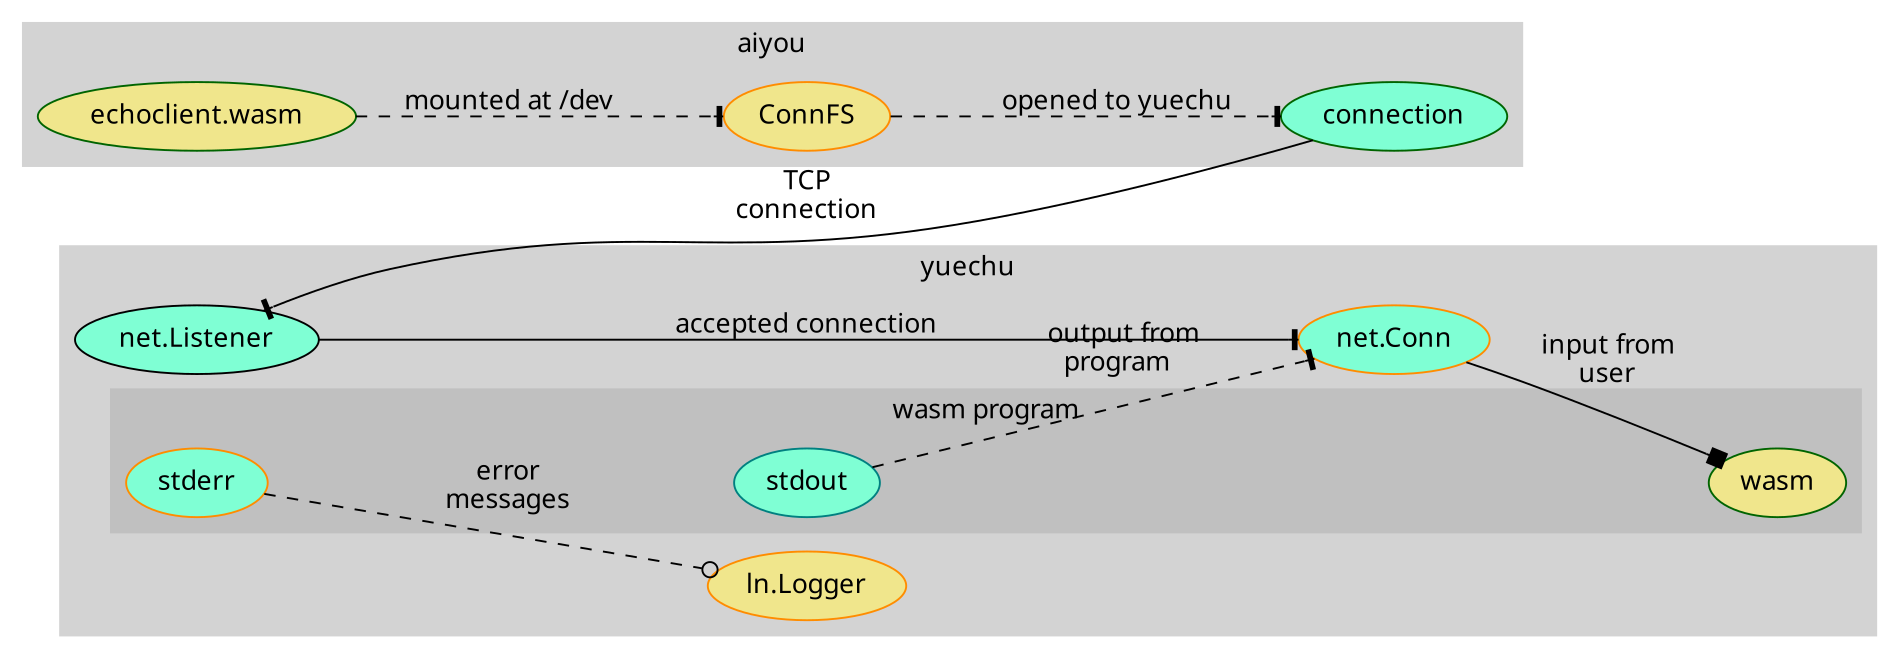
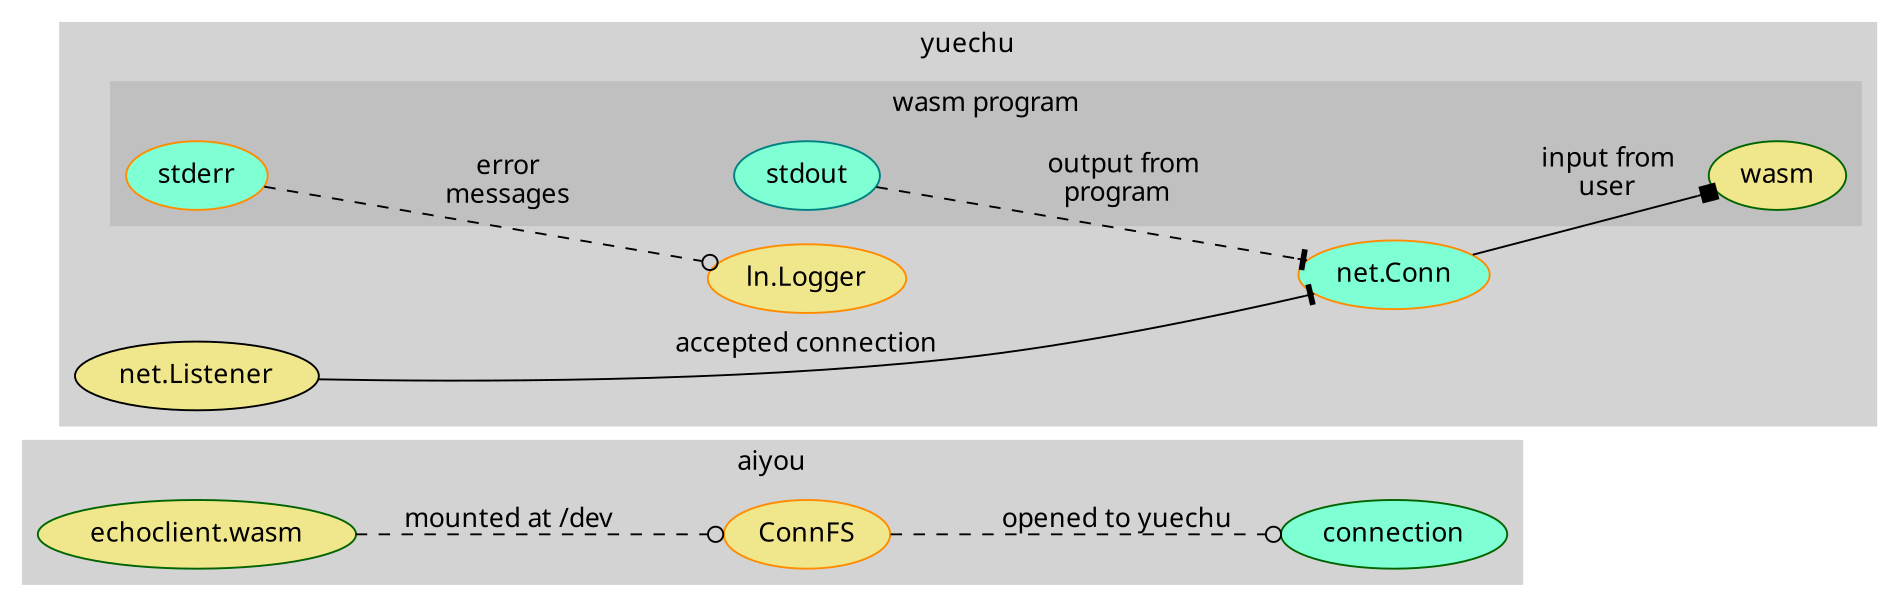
  digraph {
    fontname="Iosevka Aile Iaso"
    newrank=true
    rankdir=LR
    node [color=darkorange fillcolor=khaki fontname="Iosevka Aile Iaso" style=filled]
    edge [arrowhead=tee fontname="Iosevka Aile Iaso" style=dashed]
    n1 [color=darkgreen label="echoclient.wasm"]
-   n2 [color=black fillcolor=aquamarine label="net.Listener"]
+   n2 [color=black label="net.Listener"]
    n3 [color=darkgreen fillcolor=aquamarine label=connection]
    n4 [fillcolor=aquamarine label="net.Conn"]
    ConnFS
    n6 [color=darkgreen label=wasm]
    stdout [color=teal fillcolor=aquamarine]
    stderr [fillcolor=aquamarine]
    n9 [label="ln.Logger"]
    subgraph sub_1 {
      rank=same
      n1
      n2
    }
    subgraph sub_2 {
      rank=same
      n3
      n4
    }
    subgraph cluster_3 {
      color=lightgrey
      label=aiyou
      style=filled
      n1
      n3
      ConnFS
    }
    subgraph cluster_4 {
      color=lightgrey
      label=yuechu
      style=filled
      n2
      n4
      n9
      subgraph cluster_5 {
        color=grey
        label="wasm program"
        style=filled
        n6
        stdout
        stderr
      }
    }
-   n1 -> ConnFS [label="  mounted at /dev  "]
+   n1 -> ConnFS [arrowhead=odot label="  mounted at /dev  "]
    n2 -> n4 [label="  accepted connection  " style=solid]
-   n3 -> n2 [label="TCP\nconnection" style=solid]
    n4 -> n6 [arrowhead=box label="input from\nuser" style=solid]
-   ConnFS -> n3 [label="  opened to yuechu  "]
+   ConnFS -> n3 [arrowhead=odot label="  opened to yuechu  "]
    stdout -> n4 [label="  output from\nprogram"]
    stderr -> n9 [arrowhead=odot label="error\nmessages"]
  }
